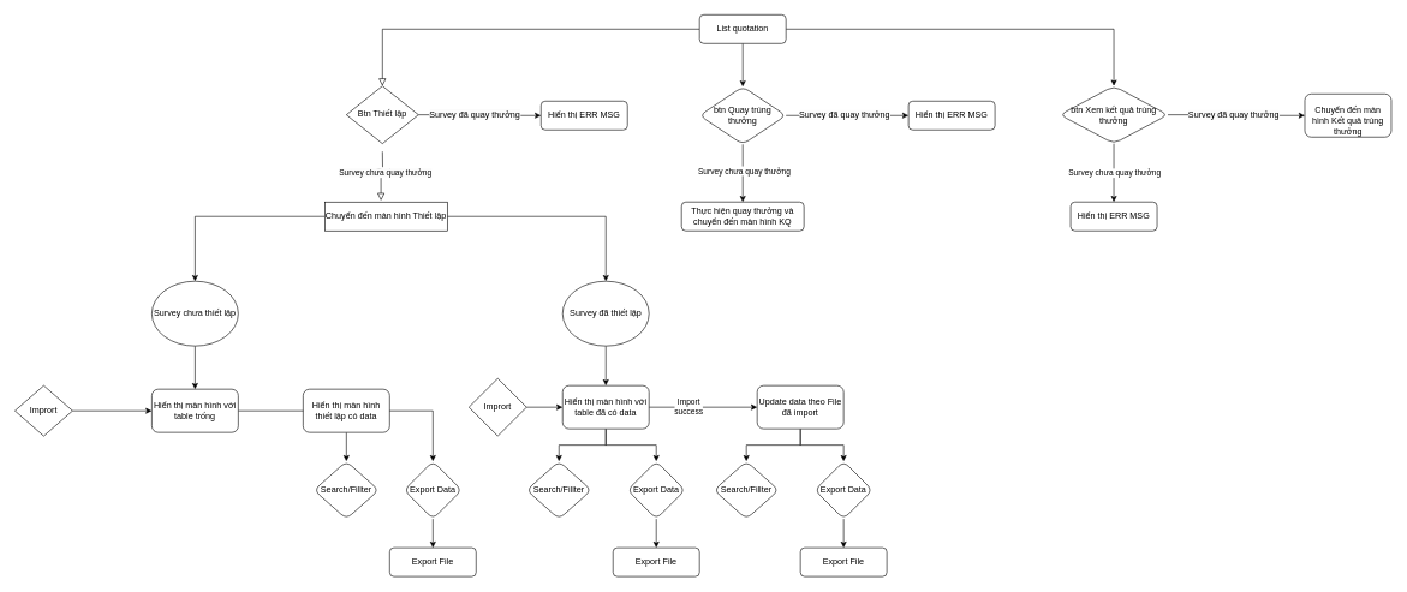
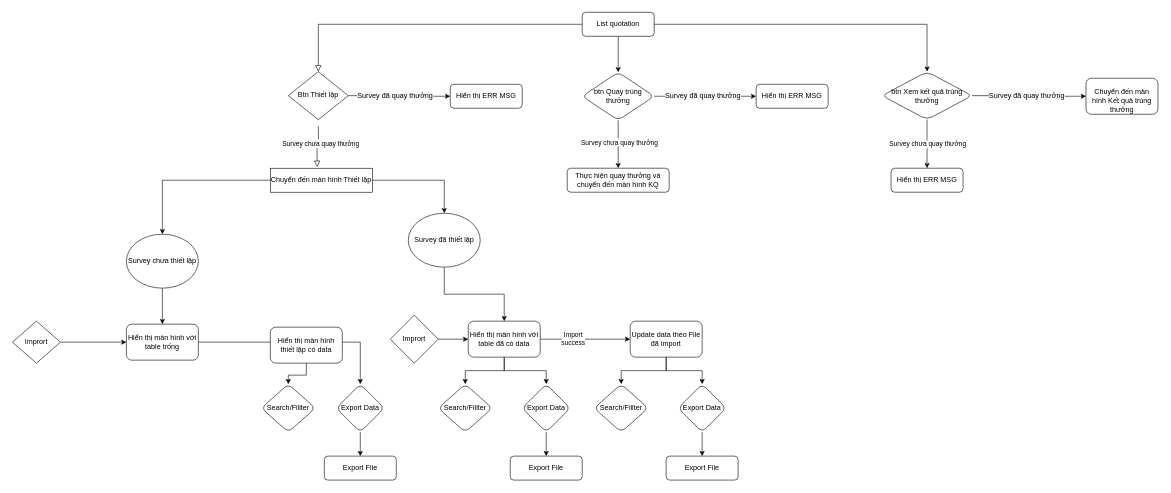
  <mxCell id="0" />
  <mxCell id="1" parent="0" />
  <mxCell id="2" value="" style="rounded=0;html=1;jettySize=auto;orthogonalLoop=1;fontSize=11;endArrow=block;endFill=0;endSize=8;strokeWidth=1;shadow=0;labelBackgroundColor=none;edgeStyle=orthogonalEdgeStyle;" parent="1" source="5" target="11" edge="1"><mxGeometry relative="1" as="geometry" /></mxCell>
  <mxCell id="3" value="" style="edgeStyle=orthogonalEdgeStyle;rounded=0;orthogonalLoop=1;jettySize=auto;html=1;" edge="1" parent="1" source="5" target="21"><mxGeometry relative="1" as="geometry" /></mxCell>
  <mxCell id="4" value="" style="edgeStyle=orthogonalEdgeStyle;rounded=0;orthogonalLoop=1;jettySize=auto;html=1;" edge="1" parent="1" source="5" target="29"><mxGeometry relative="1" as="geometry" /></mxCell>
  <mxCell id="5" value="List quotation" style="rounded=1;whiteSpace=wrap;html=1;fontSize=12;glass=0;strokeWidth=1;shadow=0;" parent="1" vertex="1"><mxGeometry x="970" y="20" width="120" height="40" as="geometry" /></mxCell>
  <mxCell id="6" value="" style="edgeStyle=orthogonalEdgeStyle;rounded=0;html=1;jettySize=auto;orthogonalLoop=1;fontSize=11;endArrow=block;endFill=0;endSize=8;strokeWidth=1;shadow=0;labelBackgroundColor=none;entryX=0.459;entryY=-0.05;entryDx=0;entryDy=0;entryPerimeter=0;" parent="1" target="14" edge="1"><mxGeometry x="0.556" y="180" relative="1" as="geometry"><mxPoint as="offset" /><mxPoint x="530" y="210" as="sourcePoint" /><mxPoint x="530" y="300" as="targetPoint" /></mxGeometry></mxCell>
  <mxCell id="7" value="Text" style="edgeLabel;html=1;align=center;verticalAlign=middle;resizable=0;points=[];" vertex="1" connectable="0" parent="6"><mxGeometry x="-0.2" y="1" relative="1" as="geometry"><mxPoint as="offset" /></mxGeometry></mxCell>
  <mxCell id="8" value="&lt;span style=&quot;background-color: rgb(251, 251, 251);&quot;&gt;Survey chưa quay thưởng&lt;/span&gt;" style="edgeLabel;html=1;align=center;verticalAlign=middle;resizable=0;points=[];" vertex="1" connectable="0" parent="6"><mxGeometry x="-0.156" y="3" relative="1" as="geometry"><mxPoint as="offset" /></mxGeometry></mxCell>
  <mxCell id="9" style="edgeStyle=orthogonalEdgeStyle;rounded=0;orthogonalLoop=1;jettySize=auto;html=1;" edge="1" parent="1" source="11" target="17"><mxGeometry relative="1" as="geometry" /></mxCell>
  <mxCell id="10" value="&lt;span style=&quot;font-size: 12px; background-color: rgb(251, 251, 251);&quot;&gt;Survey đã quay thưởng&lt;/span&gt;" style="edgeLabel;html=1;align=center;verticalAlign=middle;resizable=0;points=[];" vertex="1" connectable="0" parent="9"><mxGeometry x="-0.105" y="1" relative="1" as="geometry"><mxPoint as="offset" /></mxGeometry></mxCell>
  <mxCell id="11" value="Btn Thiết lập" style="rhombus;whiteSpace=wrap;html=1;shadow=0;fontFamily=Helvetica;fontSize=12;align=center;strokeWidth=1;spacing=6;spacingTop=-4;" parent="1" vertex="1"><mxGeometry x="480" y="119" width="100" height="80" as="geometry" /></mxCell>
  <mxCell id="12" style="edgeStyle=orthogonalEdgeStyle;rounded=0;orthogonalLoop=1;jettySize=auto;html=1;exitX=1;exitY=0.5;exitDx=0;exitDy=0;entryX=0.5;entryY=0;entryDx=0;entryDy=0;" edge="1" parent="1" source="14" target="35"><mxGeometry relative="1" as="geometry"><mxPoint x="670" y="380" as="targetPoint" /></mxGeometry></mxCell>
  <mxCell id="13" style="edgeStyle=orthogonalEdgeStyle;rounded=0;orthogonalLoop=1;jettySize=auto;html=1;entryX=0.5;entryY=0;entryDx=0;entryDy=0;" edge="1" parent="1" source="14" target="33"><mxGeometry relative="1" as="geometry" /></mxCell>
  <mxCell id="14" value="Chuyển đến màn hình Thiết lập" style="whiteSpace=wrap;html=1;fontSize=12;glass=0;strokeWidth=1;shadow=0;rounded=0;" parent="1" vertex="1"><mxGeometry x="450" y="280" width="170" height="40" as="geometry" /></mxCell>
  <mxCell id="15" value="No" style="rounded=0;html=1;jettySize=auto;orthogonalLoop=1;fontSize=11;endArrow=block;endFill=0;endSize=8;strokeWidth=1;shadow=0;labelBackgroundColor=none;edgeStyle=orthogonalEdgeStyle;" parent="1" edge="1"><mxGeometry x="0.333" y="20" relative="1" as="geometry"><mxPoint as="offset" /><mxPoint x="930" y="170" as="sourcePoint" /></mxGeometry></mxCell>
  <mxCell id="16" value="Yes" style="edgeStyle=orthogonalEdgeStyle;rounded=0;html=1;jettySize=auto;orthogonalLoop=1;fontSize=11;endArrow=block;endFill=0;endSize=8;strokeWidth=1;shadow=0;labelBackgroundColor=none;" parent="1" edge="1"><mxGeometry y="10" relative="1" as="geometry"><mxPoint as="offset" /><mxPoint x="980" y="130" as="sourcePoint" /></mxGeometry></mxCell>
  <mxCell id="17" value="Hiển thị ERR MSG" style="rounded=1;whiteSpace=wrap;html=1;fontSize=12;glass=0;strokeWidth=1;shadow=0;" vertex="1" parent="1"><mxGeometry x="750" y="140" width="120" height="40" as="geometry" /></mxCell>
  <mxCell id="18" value="" style="edgeStyle=orthogonalEdgeStyle;rounded=0;orthogonalLoop=1;jettySize=auto;html=1;" edge="1" parent="1" source="21" target="22"><mxGeometry relative="1" as="geometry" /></mxCell>
  <mxCell id="19" value="Survey chưa quay thưởng" style="edgeLabel;html=1;align=center;verticalAlign=middle;resizable=0;points=[];" vertex="1" connectable="0" parent="18"><mxGeometry x="-0.1" y="1" relative="1" as="geometry"><mxPoint as="offset" /></mxGeometry></mxCell>
  <mxCell id="20" style="edgeStyle=orthogonalEdgeStyle;rounded=0;orthogonalLoop=1;jettySize=auto;html=1;" edge="1" parent="1" source="21" target="24"><mxGeometry relative="1" as="geometry" /></mxCell>
  <mxCell id="21" value="btn Quay trúng thưởng" style="rhombus;whiteSpace=wrap;html=1;rounded=1;glass=0;strokeWidth=1;shadow=0;" vertex="1" parent="1"><mxGeometry x="970" y="120" width="120" height="80" as="geometry" /></mxCell>
  <mxCell id="22" value="Thực hiện quay thưởng và chuyển đến màn hình KQ" style="whiteSpace=wrap;html=1;rounded=1;glass=0;strokeWidth=1;shadow=0;" vertex="1" parent="1"><mxGeometry x="945" y="280" width="170" height="40" as="geometry" /></mxCell>
  <mxCell id="23" value="&lt;span style=&quot;font-size: 12px; background-color: rgb(251, 251, 251);&quot;&gt;Survey đã quay thưởng&lt;/span&gt;" style="edgeLabel;html=1;align=center;verticalAlign=middle;resizable=0;points=[];" vertex="1" connectable="0" parent="1"><mxGeometry x="1170" y="159" as="geometry" /></mxCell>
  <mxCell id="24" value="Hiển thị ERR MSG" style="rounded=1;whiteSpace=wrap;html=1;fontSize=12;glass=0;strokeWidth=1;shadow=0;" vertex="1" parent="1"><mxGeometry x="1260" y="140" width="120" height="40" as="geometry" /></mxCell>
  <mxCell id="25" value="" style="edgeStyle=orthogonalEdgeStyle;rounded=0;orthogonalLoop=1;jettySize=auto;html=1;" edge="1" parent="1" source="29" target="30"><mxGeometry relative="1" as="geometry" /></mxCell>
  <mxCell id="26" value="Survey chưa quay thưởng" style="edgeLabel;html=1;align=center;verticalAlign=middle;resizable=0;points=[];" vertex="1" connectable="0" parent="25"><mxGeometry x="-0.229" y="3" relative="1" as="geometry"><mxPoint x="-3" y="9" as="offset" /></mxGeometry></mxCell>
  <mxCell id="27" value="" style="edgeStyle=orthogonalEdgeStyle;rounded=0;orthogonalLoop=1;jettySize=auto;html=1;" edge="1" parent="1" source="29" target="31"><mxGeometry relative="1" as="geometry" /></mxCell>
  <mxCell id="28" value="&lt;span style=&quot;font-size: 12px; background-color: rgb(251, 251, 251);&quot;&gt;Survey đã quay thưởng&lt;/span&gt;" style="edgeLabel;html=1;align=center;verticalAlign=middle;resizable=0;points=[];" vertex="1" connectable="0" parent="27"><mxGeometry x="-0.289" y="-3" relative="1" as="geometry"><mxPoint x="22" y="-3" as="offset" /></mxGeometry></mxCell>
  <mxCell id="29" value="btn Xem kết quả trúng thưởng" style="rhombus;whiteSpace=wrap;html=1;rounded=1;glass=0;strokeWidth=1;shadow=0;" vertex="1" parent="1"><mxGeometry x="1470" y="119" width="150" height="80" as="geometry" /></mxCell>
  <mxCell id="30" value="Hiển thị ERR MSG" style="rounded=1;whiteSpace=wrap;html=1;glass=0;strokeWidth=1;shadow=0;" vertex="1" parent="1"><mxGeometry x="1485" y="280" width="120" height="40" as="geometry" /></mxCell>
  <mxCell id="31" value="&lt;div&gt;&lt;br&gt;&lt;/div&gt;&lt;div&gt;Chuyển đến màn hình Kết quả trúng thưởng&lt;/div&gt;" style="rounded=1;whiteSpace=wrap;html=1;glass=0;strokeWidth=1;shadow=0;" vertex="1" parent="1"><mxGeometry x="1810" y="130" width="120" height="60" as="geometry" /></mxCell>
  <mxCell id="32" value="" style="edgeStyle=orthogonalEdgeStyle;rounded=0;orthogonalLoop=1;jettySize=auto;html=1;entryX=0.5;entryY=0;entryDx=0;entryDy=0;" edge="1" parent="1" source="33" target="37"><mxGeometry relative="1" as="geometry"><mxPoint x="270" y="550" as="targetPoint" /></mxGeometry></mxCell>
  <mxCell id="33" value="Survey chưa thiết lập" style="ellipse;whiteSpace=wrap;html=1;" vertex="1" parent="1"><mxGeometry x="210" y="390" width="120" height="90" as="geometry" /></mxCell>
  <mxCell id="34" value="" style="edgeStyle=orthogonalEdgeStyle;rounded=0;orthogonalLoop=1;jettySize=auto;html=1;" edge="1" parent="1" source="35" target="41"><mxGeometry relative="1" as="geometry" /></mxCell>
- <mxCell id="35" value="Survey đã thiết lập" style="ellipse;whiteSpace=wrap;html=1;" vertex="1" parent="1"><mxGeometry x="780" y="390" width="120" height="90" as="geometry" /></mxCell>
+ <mxCell id="35" value="Survey đã thiết lập" style="ellipse;whiteSpace=wrap;html=1;" vertex="1" parent="1"><mxGeometry x="680" y="355" width="120" height="90" as="geometry" /></mxCell>
  <mxCell id="36" value="" style="edgeStyle=orthogonalEdgeStyle;rounded=0;orthogonalLoop=1;jettySize=auto;html=1;" edge="1" parent="1" source="37" target="43"><mxGeometry relative="1" as="geometry" /></mxCell>
  <mxCell id="37" value="Hiển thị màn hình với table trống" style="rounded=1;whiteSpace=wrap;html=1;" vertex="1" parent="1"><mxGeometry x="210" y="540" width="120" height="60" as="geometry" /></mxCell>
  <mxCell id="38" style="edgeStyle=orthogonalEdgeStyle;rounded=0;orthogonalLoop=1;jettySize=auto;html=1;" edge="1" parent="1" source="41" target="51"><mxGeometry relative="1" as="geometry" /></mxCell>
  <mxCell id="39" style="edgeStyle=orthogonalEdgeStyle;rounded=0;orthogonalLoop=1;jettySize=auto;html=1;" edge="1" parent="1" source="41" target="53"><mxGeometry relative="1" as="geometry" /></mxCell>
  <mxCell id="40" value="" style="edgeStyle=orthogonalEdgeStyle;rounded=0;orthogonalLoop=1;jettySize=auto;html=1;" edge="1" parent="1" source="41" target="58"><mxGeometry relative="1" as="geometry" /></mxCell>
  <mxCell id="41" value="Hiển thị màn hình với table đã có data" style="rounded=1;whiteSpace=wrap;html=1;" vertex="1" parent="1"><mxGeometry x="780" y="535" width="120" height="60" as="geometry" /></mxCell>
  <mxCell id="42" value="" style="edgeStyle=orthogonalEdgeStyle;rounded=0;orthogonalLoop=1;jettySize=auto;html=1;" edge="1" parent="1" source="43" target="44"><mxGeometry relative="1" as="geometry" /></mxCell>
  <mxCell id="43" value="Export Data" style="rhombus;whiteSpace=wrap;html=1;rounded=1;" vertex="1" parent="1"><mxGeometry x="560" y="640" width="80" height="80" as="geometry" /></mxCell>
  <mxCell id="44" value="Export File" style="rounded=1;whiteSpace=wrap;html=1;" vertex="1" parent="1"><mxGeometry x="540" y="760" width="120" height="40" as="geometry" /></mxCell>
  <mxCell id="45" style="edgeStyle=orthogonalEdgeStyle;rounded=0;orthogonalLoop=1;jettySize=auto;html=1;entryX=0;entryY=0.5;entryDx=0;entryDy=0;" edge="1" parent="1" source="46" target="37"><mxGeometry relative="1" as="geometry" /></mxCell>
  <mxCell id="46" value="Imprort" style="rhombus;whiteSpace=wrap;html=1;" vertex="1" parent="1"><mxGeometry x="20" y="535" width="80" height="70" as="geometry" /></mxCell>
  <mxCell id="47" value="" style="edgeStyle=orthogonalEdgeStyle;rounded=0;orthogonalLoop=1;jettySize=auto;html=1;" edge="1" parent="1" source="48" target="49"><mxGeometry relative="1" as="geometry" /></mxCell>
- <mxCell id="48" value="Hiển thị màn hình thiết lập có data" style="whiteSpace=wrap;html=1;rounded=1;" vertex="1" parent="1"><mxGeometry x="420" y="540" width="120" height="60" as="geometry" /></mxCell>
+ <mxCell id="48" value="Hiển thị màn hình thiết lập có data" style="whiteSpace=wrap;html=1;rounded=1;" vertex="1" parent="1"><mxGeometry x="450" y="545" width="120" height="60" as="geometry" /></mxCell>
  <mxCell id="49" value="Search/Fillter" style="rhombus;whiteSpace=wrap;html=1;rounded=1;" vertex="1" parent="1"><mxGeometry x="435" y="640" width="90" height="80" as="geometry" /></mxCell>
  <mxCell id="50" style="edgeStyle=orthogonalEdgeStyle;rounded=0;orthogonalLoop=1;jettySize=auto;html=1;" edge="1" parent="1" source="51" target="52"><mxGeometry relative="1" as="geometry" /></mxCell>
  <mxCell id="51" value="Export Data" style="rhombus;whiteSpace=wrap;html=1;rounded=1;" vertex="1" parent="1"><mxGeometry x="870" y="640" width="80" height="80" as="geometry" /></mxCell>
  <mxCell id="52" value="Export File" style="rounded=1;whiteSpace=wrap;html=1;" vertex="1" parent="1"><mxGeometry x="850" y="760" width="120" height="40" as="geometry" /></mxCell>
  <mxCell id="53" value="Search/Fillter" style="rhombus;whiteSpace=wrap;html=1;rounded=1;" vertex="1" parent="1"><mxGeometry x="730" y="640" width="90" height="80" as="geometry" /></mxCell>
  <mxCell id="54" style="edgeStyle=orthogonalEdgeStyle;rounded=0;orthogonalLoop=1;jettySize=auto;html=1;" edge="1" parent="1" source="55" target="41"><mxGeometry relative="1" as="geometry" /></mxCell>
  <mxCell id="55" value="Imprort" style="rhombus;whiteSpace=wrap;html=1;" vertex="1" parent="1"><mxGeometry x="650" y="525" width="80" height="80" as="geometry" /></mxCell>
  <mxCell id="56" style="edgeStyle=orthogonalEdgeStyle;rounded=0;orthogonalLoop=1;jettySize=auto;html=1;entryX=0.5;entryY=0;entryDx=0;entryDy=0;" edge="1" parent="1" source="58" target="63"><mxGeometry relative="1" as="geometry" /></mxCell>
  <mxCell id="57" style="edgeStyle=orthogonalEdgeStyle;rounded=0;orthogonalLoop=1;jettySize=auto;html=1;" edge="1" parent="1" source="58" target="61"><mxGeometry relative="1" as="geometry" /></mxCell>
  <mxCell id="58" value="Update data theo File đã import" style="whiteSpace=wrap;html=1;rounded=1;" vertex="1" parent="1"><mxGeometry x="1050" y="535" width="120" height="60" as="geometry" /></mxCell>
  <mxCell id="59" value="Import&lt;div&gt;success&lt;/div&gt;" style="edgeLabel;html=1;align=center;verticalAlign=middle;resizable=0;points=[];" vertex="1" connectable="0" parent="1"><mxGeometry x="409.995" y="580" as="geometry"><mxPoint x="545" y="-16" as="offset" /></mxGeometry></mxCell>
  <mxCell id="60" style="edgeStyle=orthogonalEdgeStyle;rounded=0;orthogonalLoop=1;jettySize=auto;html=1;" edge="1" parent="1" source="61" target="62"><mxGeometry relative="1" as="geometry" /></mxCell>
  <mxCell id="61" value="Export Data" style="rhombus;whiteSpace=wrap;html=1;rounded=1;" vertex="1" parent="1"><mxGeometry x="1130" y="640" width="80" height="80" as="geometry" /></mxCell>
  <mxCell id="62" value="Export File" style="rounded=1;whiteSpace=wrap;html=1;" vertex="1" parent="1"><mxGeometry x="1110" y="760" width="120" height="40" as="geometry" /></mxCell>
  <mxCell id="63" value="Search/Fillter" style="rhombus;whiteSpace=wrap;html=1;rounded=1;" vertex="1" parent="1"><mxGeometry x="990" y="640" width="90" height="80" as="geometry" /></mxCell>
